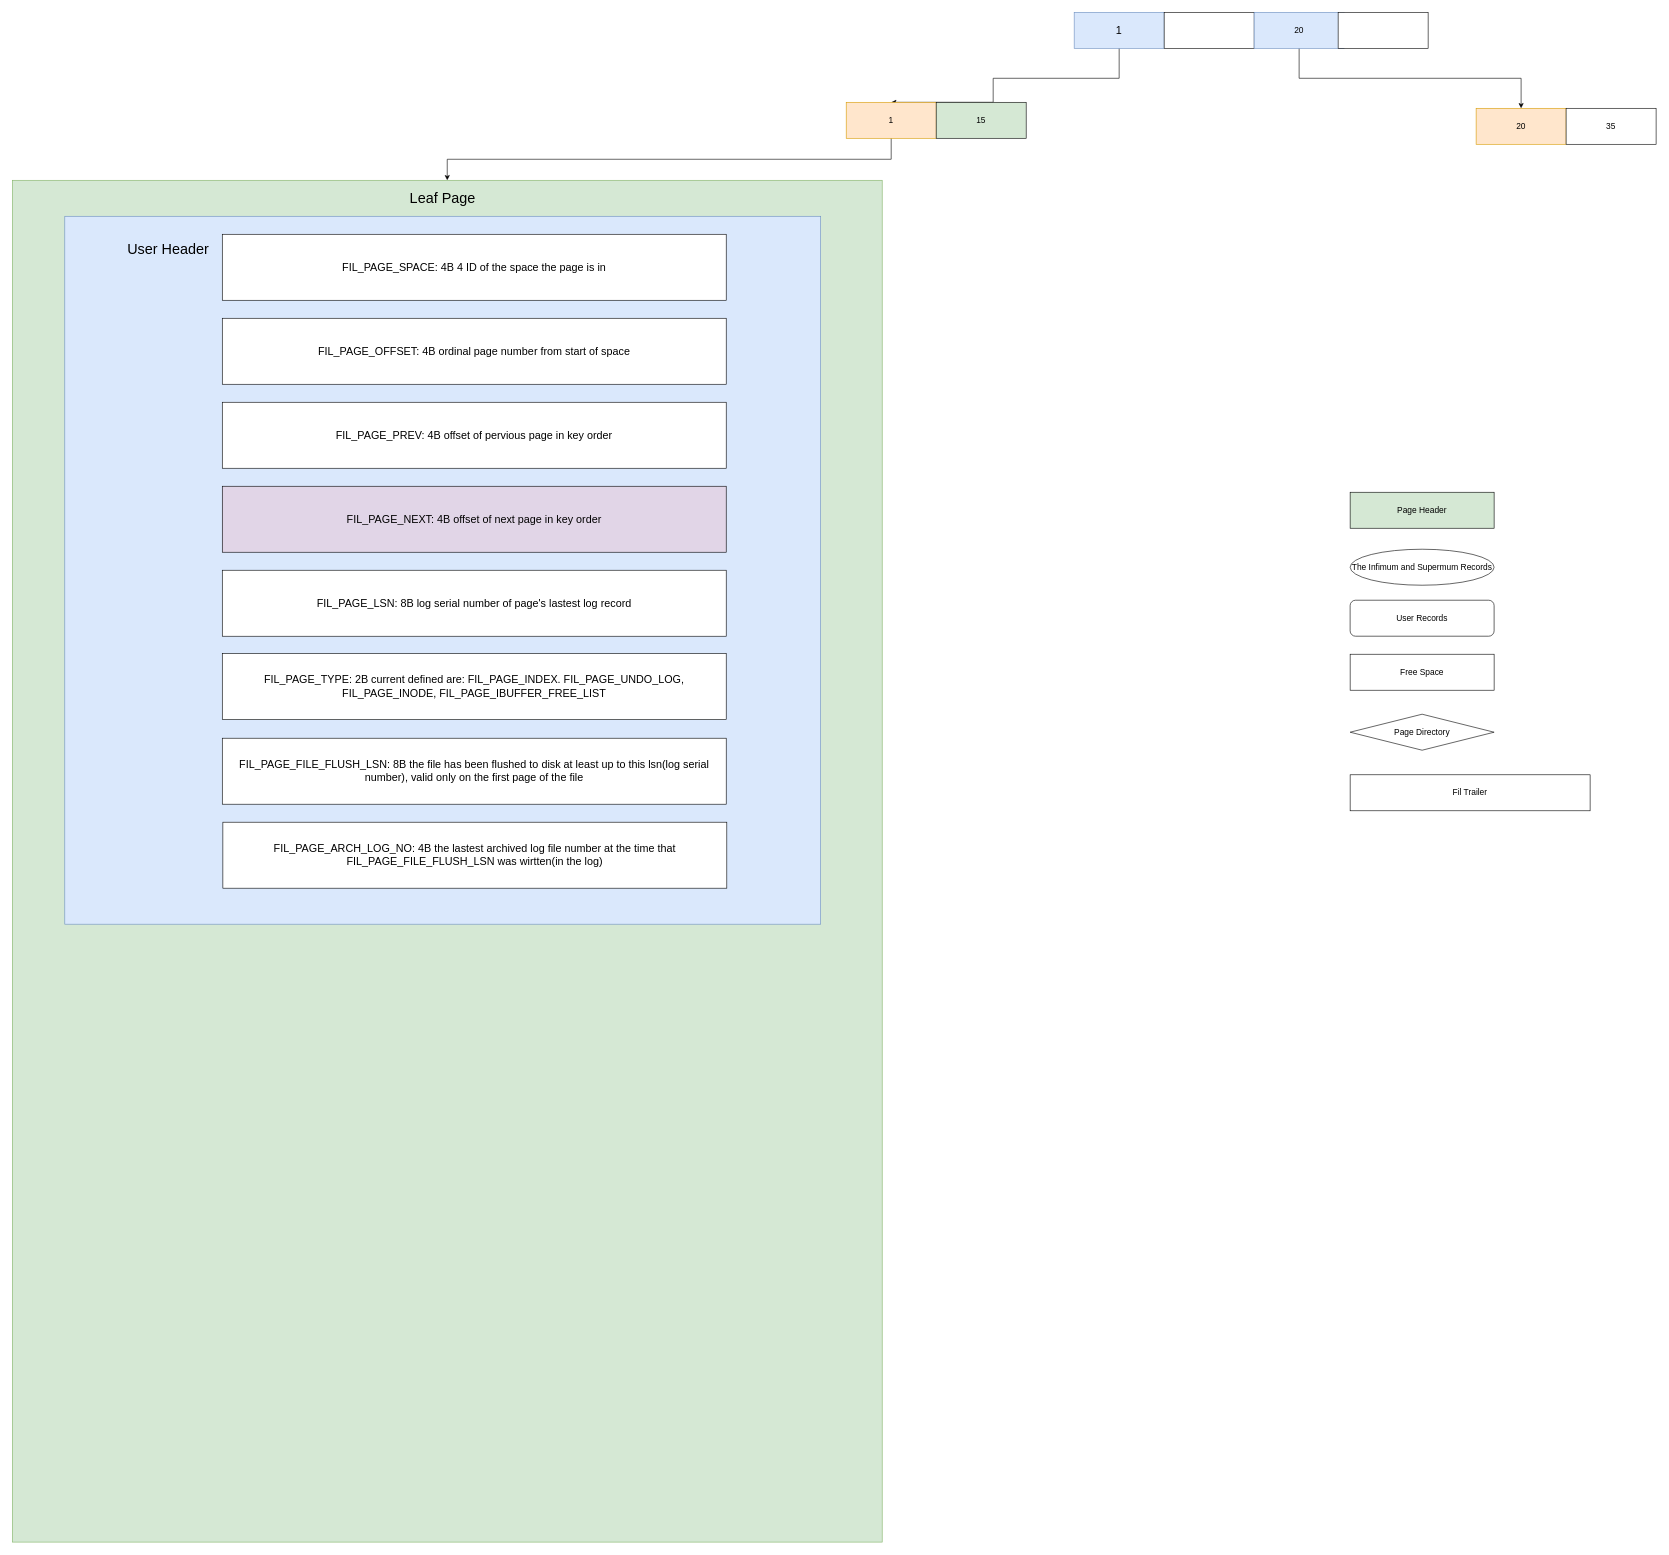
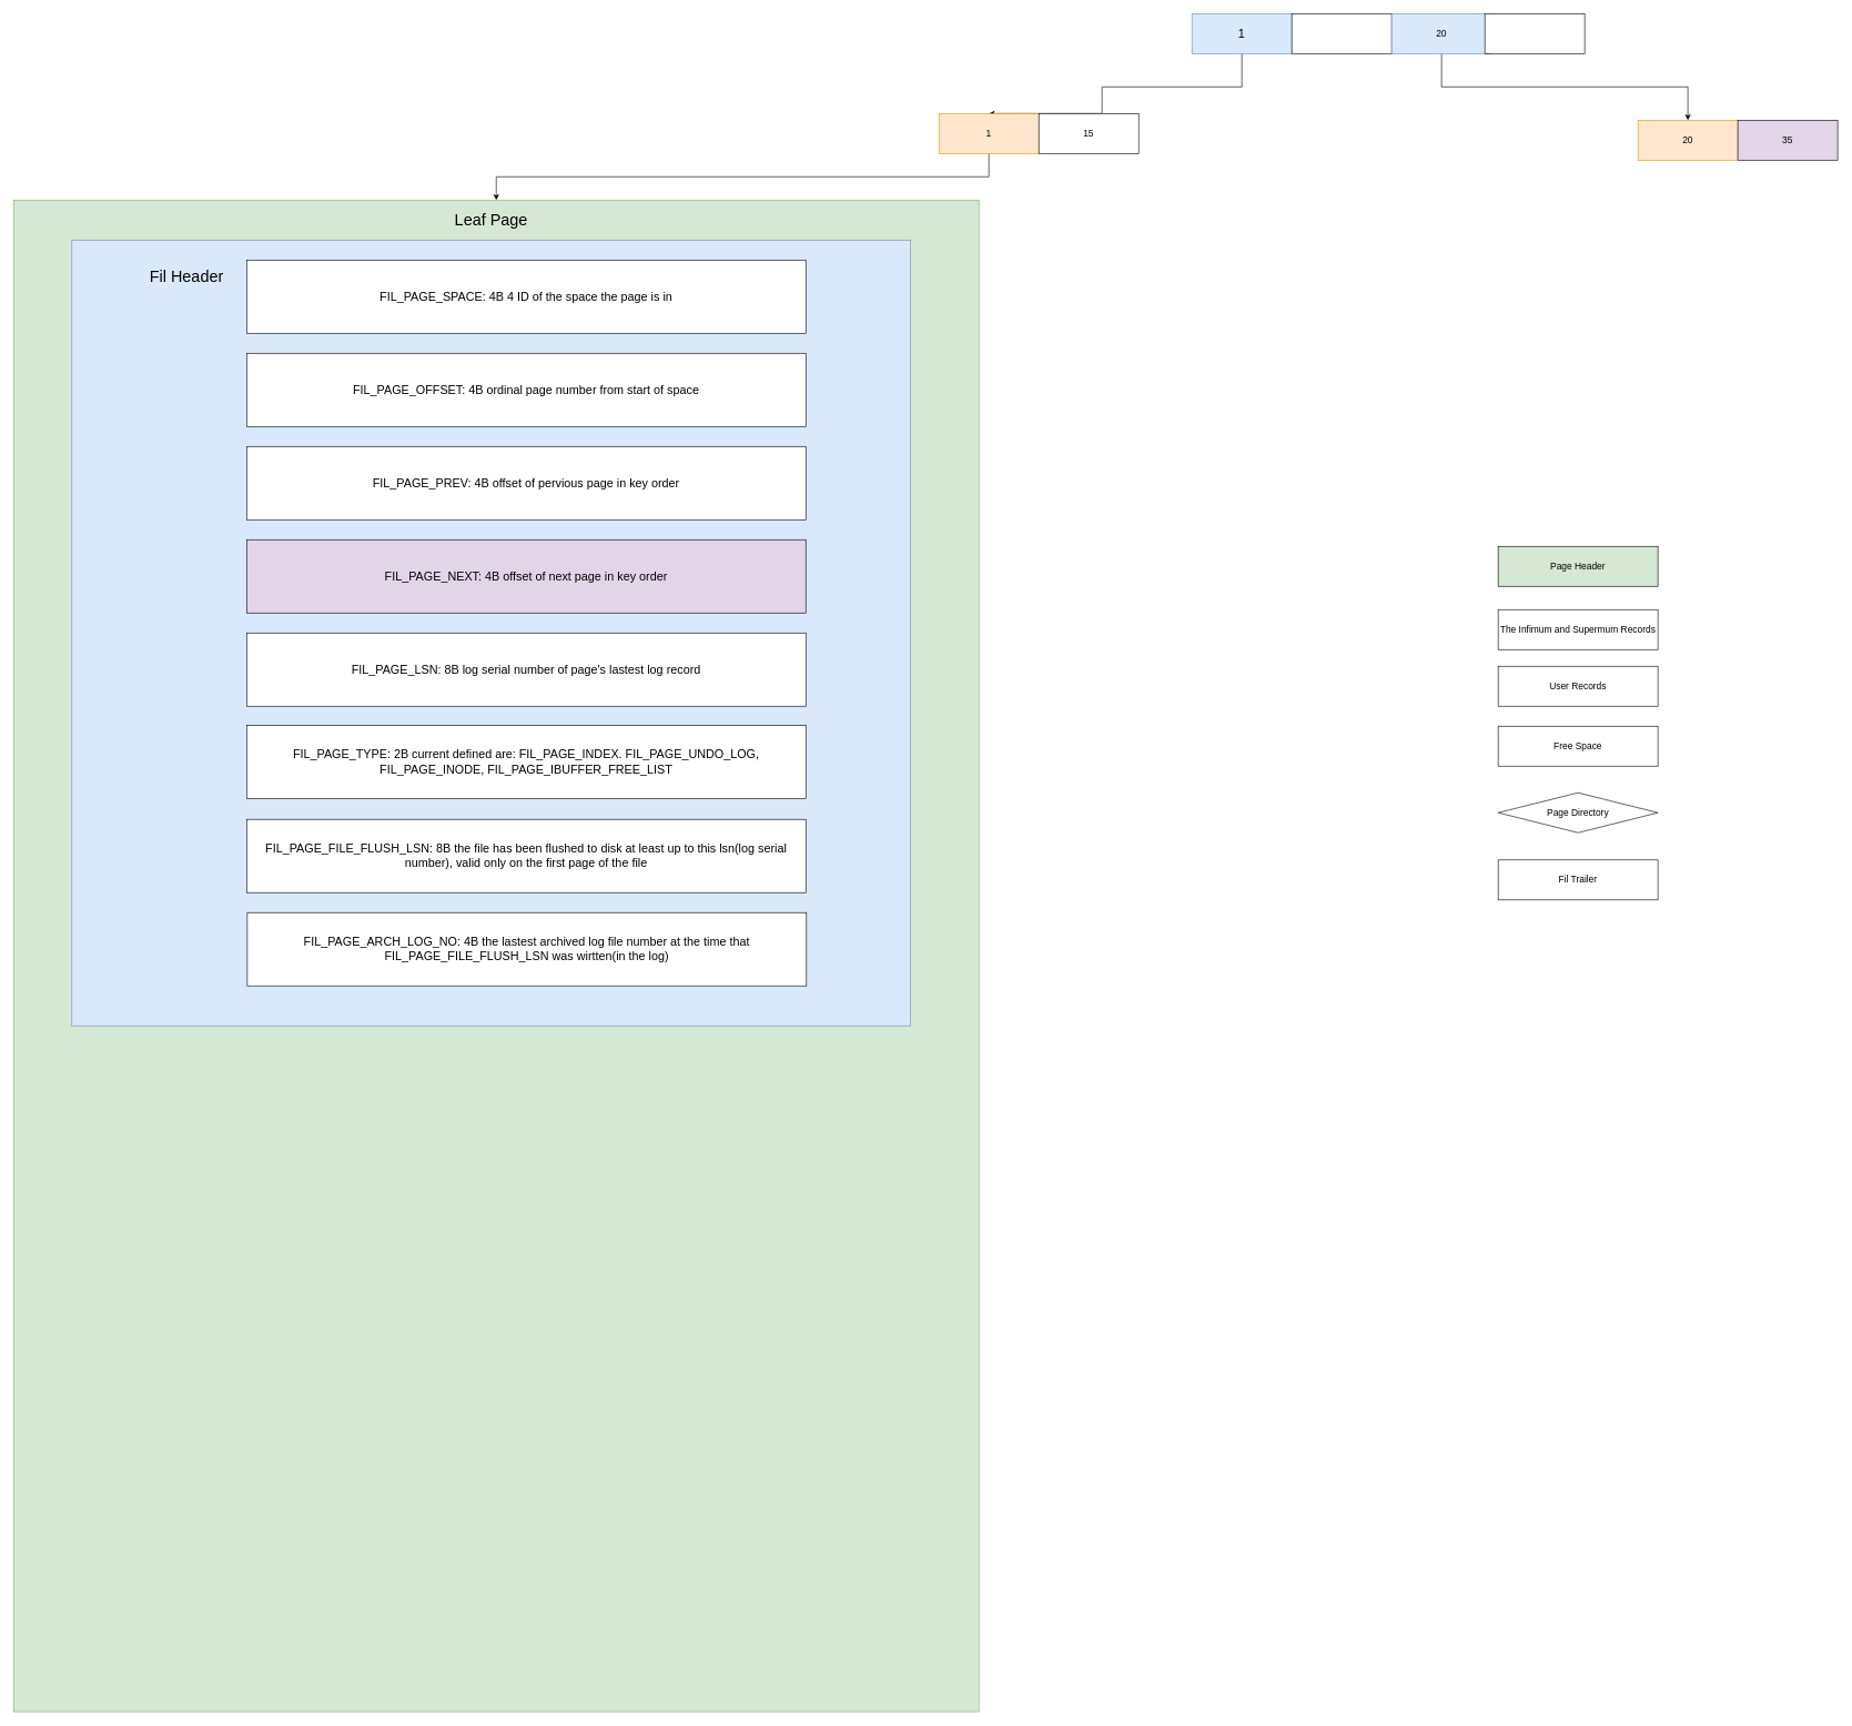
  <mxCell id="0" />
  <mxCell id="1" parent="0" />
  <mxCell id="2" style="edgeStyle=orthogonalEdgeStyle;rounded=0;orthogonalLoop=1;jettySize=auto;html=1;entryX=0.5;entryY=0;entryDx=0;entryDy=0;" edge="1" parent="1" source="3" target="9"><mxGeometry relative="1" as="geometry"><Array as="points"><mxPoint x="1865" y="130" /><mxPoint x="1655" y="130" /></Array></mxGeometry></mxCell>
  <mxCell id="3" value="&lt;font style=&quot;font-size: 18px&quot;&gt;1&lt;/font&gt;" style="rounded=0;whiteSpace=wrap;html=1;fillColor=#dae8fc;strokeColor=#6c8ebf;" vertex="1" parent="1"><mxGeometry x="1790" y="20" width="150" height="60" as="geometry" /></mxCell>
  <mxCell id="4" value="" style="rounded=0;whiteSpace=wrap;html=1;" vertex="1" parent="1"><mxGeometry x="1940" y="20" width="150" height="60" as="geometry" /></mxCell>
  <mxCell id="5" style="edgeStyle=orthogonalEdgeStyle;rounded=0;orthogonalLoop=1;jettySize=auto;html=1;entryX=0.5;entryY=0;entryDx=0;entryDy=0;" edge="1" parent="1" source="6" target="11"><mxGeometry relative="1" as="geometry"><Array as="points"><mxPoint x="2165" y="130" /><mxPoint x="2535" y="130" /></Array></mxGeometry></mxCell>
  <mxCell id="6" value="&lt;font style=&quot;font-size: 14px&quot;&gt;20&lt;/font&gt;" style="rounded=0;whiteSpace=wrap;html=1;fillColor=#dae8fc;strokeColor=#6c8ebf;" vertex="1" parent="1"><mxGeometry x="2090" y="20" width="150" height="60" as="geometry" /></mxCell>
  <mxCell id="7" value="" style="rounded=0;whiteSpace=wrap;html=1;" vertex="1" parent="1"><mxGeometry x="2230" y="20" width="150" height="60" as="geometry" /></mxCell>
  <mxCell id="8" value="" style="edgeStyle=orthogonalEdgeStyle;rounded=0;orthogonalLoop=1;jettySize=auto;html=1;entryX=0.5;entryY=0;entryDx=0;entryDy=0;" edge="1" parent="1" source="9" target="13"><mxGeometry relative="1" as="geometry" /></mxCell>
  <mxCell id="9" value="&lt;font style=&quot;font-size: 14px&quot;&gt;1&lt;/font&gt;" style="rounded=0;whiteSpace=wrap;html=1;fillColor=#ffe6cc;strokeColor=#d79b00;" vertex="1" parent="1"><mxGeometry x="1410" y="170" width="150" height="60" as="geometry" /></mxCell>
- <mxCell id="10" value="&lt;span style=&quot;font-size: 14px&quot;&gt;15&lt;/span&gt;" style="rounded=0;whiteSpace=wrap;html=1;fillColor=#d5e8d4;" vertex="1" parent="1"><mxGeometry x="1560" y="170" width="150" height="60" as="geometry" /></mxCell>
+ <mxCell id="10" value="&lt;span style=&quot;font-size: 14px&quot;&gt;15&lt;/span&gt;" style="rounded=0;whiteSpace=wrap;html=1;" vertex="1" parent="1"><mxGeometry x="1560" y="170" width="150" height="60" as="geometry" /></mxCell>
  <mxCell id="11" value="&lt;span style=&quot;font-size: 14px&quot;&gt;20&lt;/span&gt;" style="rounded=0;whiteSpace=wrap;html=1;fillColor=#ffe6cc;strokeColor=#d79b00;" vertex="1" parent="1"><mxGeometry x="2460" y="180" width="150" height="60" as="geometry" /></mxCell>
- <mxCell id="12" value="&lt;span style=&quot;font-size: 14px&quot;&gt;35&lt;/span&gt;" style="rounded=0;whiteSpace=wrap;html=1;" vertex="1" parent="1"><mxGeometry x="2610" y="180" width="150" height="60" as="geometry" /></mxCell>
+ <mxCell id="12" value="&lt;span style=&quot;font-size: 14px&quot;&gt;35&lt;/span&gt;" style="rounded=0;whiteSpace=wrap;html=1;fillColor=#e1d5e7;" vertex="1" parent="1"><mxGeometry x="2610" y="180" width="150" height="60" as="geometry" /></mxCell>
  <mxCell id="13" value="" style="rounded=0;whiteSpace=wrap;html=1;fillColor=#d5e8d4;strokeColor=#82b366;" vertex="1" parent="1"><mxGeometry x="20" y="300" width="1450" height="2270" as="geometry" /></mxCell>
  <mxCell id="14" value="" style="rounded=0;whiteSpace=wrap;html=1;fillColor=#dae8fc;strokeColor=#6c8ebf;" vertex="1" parent="1"><mxGeometry x="107.5" y="360" width="1260" height="1180" as="geometry" /></mxCell>
  <mxCell id="15" value="&lt;font&gt;&lt;font style=&quot;font-size: 24px&quot;&gt;Leaf Page&lt;/font&gt;&lt;br&gt;&lt;/font&gt;" style="text;html=1;strokeColor=none;fillColor=none;align=center;verticalAlign=middle;whiteSpace=wrap;rounded=0;" vertex="1" parent="1"><mxGeometry x="660" y="310" width="155" height="40" as="geometry" /></mxCell>
  <mxCell id="16" value="&lt;span style=&quot;font-size: 14px&quot;&gt;Page Header&lt;/span&gt;" style="rounded=0;whiteSpace=wrap;html=1;fillColor=#d5e8d4;" vertex="1" parent="1"><mxGeometry x="2250" y="820" width="240" height="60" as="geometry" /></mxCell>
- <mxCell id="17" value="&lt;font style=&quot;font-size: 14px&quot;&gt;The Infimum and Supermum Records&lt;/font&gt;" style="ellipse;whiteSpace=wrap;html=1;" vertex="1" parent="1"><mxGeometry x="2250" y="915" width="240" height="60" as="geometry" /></mxCell>
- <mxCell id="18" value="&lt;font style=&quot;font-size: 14px&quot;&gt;User Records&lt;/font&gt;" style="whiteSpace=wrap;html=1;rounded=1;" vertex="1" parent="1"><mxGeometry x="2250" y="1000" width="240" height="60" as="geometry" /></mxCell>
+ <mxCell id="17" value="&lt;font style=&quot;font-size: 14px&quot;&gt;The Infimum and Supermum Records&lt;/font&gt;" style="rounded=0;whiteSpace=wrap;html=1;" vertex="1" parent="1"><mxGeometry x="2250" y="915" width="240" height="60" as="geometry" /></mxCell>
+ <mxCell id="18" value="&lt;font style=&quot;font-size: 14px&quot;&gt;User Records&lt;/font&gt;" style="rounded=0;whiteSpace=wrap;html=1;" vertex="1" parent="1"><mxGeometry x="2250" y="1000" width="240" height="60" as="geometry" /></mxCell>
  <mxCell id="19" value="&lt;font style=&quot;font-size: 14px&quot;&gt;Free Space&lt;/font&gt;" style="rounded=0;whiteSpace=wrap;html=1;" vertex="1" parent="1"><mxGeometry x="2250" y="1090" width="240" height="60" as="geometry" /></mxCell>
  <mxCell id="20" value="&lt;font style=&quot;font-size: 14px&quot;&gt;Page Directory&lt;/font&gt;" style="rhombus;whiteSpace=wrap;html=1;" vertex="1" parent="1"><mxGeometry x="2250" y="1190" width="240" height="60" as="geometry" /></mxCell>
- <mxCell id="21" value="&lt;font style=&quot;font-size: 14px&quot;&gt;Fil Trailer&lt;/font&gt;" style="rounded=0;whiteSpace=wrap;html=1;" vertex="1" parent="1"><mxGeometry x="2250" y="1291" width="400" height="60" as="geometry" /></mxCell>
+ <mxCell id="21" value="&lt;font style=&quot;font-size: 14px&quot;&gt;Fil Trailer&lt;/font&gt;" style="rounded=0;whiteSpace=wrap;html=1;" vertex="1" parent="1"><mxGeometry x="2250" y="1291" width="240" height="60" as="geometry" /></mxCell>
  <mxCell id="22" value="&lt;font style=&quot;font-size: 18px&quot;&gt;FIL_PAGE_SPACE: 4B 4 ID of the space the page is in&lt;/font&gt;" style="rounded=0;whiteSpace=wrap;html=1;" vertex="1" parent="1"><mxGeometry x="370" y="390" width="840" height="110" as="geometry" /></mxCell>
- <mxCell id="23" value="&lt;font style=&quot;font-size: 24px&quot;&gt;User Header&lt;/font&gt;" style="text;html=1;strokeColor=none;fillColor=none;align=center;verticalAlign=middle;whiteSpace=wrap;rounded=0;" vertex="1" parent="1"><mxGeometry x="190" y="390" width="180" height="50" as="geometry" /></mxCell>
+ <mxCell id="23" value="&lt;font style=&quot;font-size: 24px&quot;&gt;Fil Header&lt;/font&gt;" style="text;html=1;strokeColor=none;fillColor=none;align=center;verticalAlign=middle;whiteSpace=wrap;rounded=0;" vertex="1" parent="1"><mxGeometry x="190" y="390" width="180" height="50" as="geometry" /></mxCell>
  <mxCell id="24" value="&lt;font style=&quot;font-size: 18px&quot;&gt;FIL_PAGE_OFFSET: 4B ordinal page number from start of space&lt;/font&gt;" style="rounded=0;whiteSpace=wrap;html=1;" vertex="1" parent="1"><mxGeometry x="370" y="530" width="840" height="110" as="geometry" /></mxCell>
  <mxCell id="25" value="&lt;font style=&quot;font-size: 18px&quot;&gt;FIL_PAGE_PREV: 4B offset of pervious page in key order&lt;/font&gt;" style="rounded=0;whiteSpace=wrap;html=1;" vertex="1" parent="1"><mxGeometry x="370" y="670" width="840" height="110" as="geometry" /></mxCell>
  <mxCell id="26" value="&lt;font style=&quot;font-size: 18px&quot;&gt;FIL_PAGE_NEXT: 4B offset of next page in key order&lt;/font&gt;" style="rounded=0;whiteSpace=wrap;html=1;fillColor=#e1d5e7;" vertex="1" parent="1"><mxGeometry x="370" y="810" width="840" height="110" as="geometry" /></mxCell>
  <mxCell id="27" value="&lt;font style=&quot;font-size: 18px&quot;&gt;FIL_PAGE_LSN: 8B log serial number of page's lastest log record&lt;/font&gt;" style="rounded=0;whiteSpace=wrap;html=1;" vertex="1" parent="1"><mxGeometry x="370" y="950" width="840" height="110" as="geometry" /></mxCell>
  <mxCell id="28" value="&lt;font style=&quot;font-size: 18px&quot;&gt;FIL_PAGE_TYPE: 2B current defined are: FIL_PAGE_INDEX. FIL_PAGE_UNDO_LOG, FIL_PAGE_INODE, FIL_PAGE_IBUFFER_FREE_LIST&lt;/font&gt;" style="rounded=0;whiteSpace=wrap;html=1;" vertex="1" parent="1"><mxGeometry x="370" y="1089" width="840" height="110" as="geometry" /></mxCell>
  <mxCell id="29" value="&lt;font style=&quot;font-size: 18px&quot;&gt;FIL_PAGE_ARCH_LOG_NO: 4B the lastest archived log file number at the time that FIL_PAGE_FILE_FLUSH_LSN was wirtten(in the log)&lt;/font&gt;" style="rounded=0;whiteSpace=wrap;html=1;" vertex="1" parent="1"><mxGeometry x="371" y="1370" width="840" height="110" as="geometry" /></mxCell>
  <mxCell id="30" value="&lt;font style=&quot;font-size: 18px&quot;&gt;FIL_PAGE_FILE_FLUSH_LSN: 8B the file has been flushed to disk at least up to this lsn(log serial number), valid only on the first page of the file&lt;/font&gt;" style="rounded=0;whiteSpace=wrap;html=1;" vertex="1" parent="1"><mxGeometry x="370" y="1230" width="840" height="110" as="geometry" /></mxCell>
